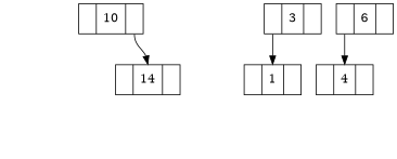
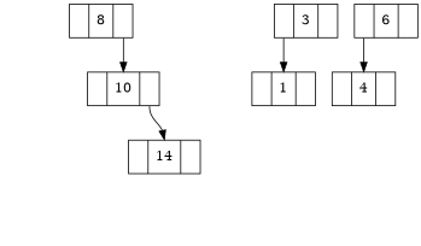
  digraph {
    node [shape=record]
    edge [headport=f1 tailport=f2 style=invis]
+   n1 [label="<f0>|<f1>8|<f2>"]
    n2 [label="<f0>|<f1>10|<f2>"]
    n3 [label="<f0>|<f1>3|<f2>"]
    n4 [label="<f0>|<f1>1|<f2>"]
    n5 [label="<f0>|<f1>|<f2>" style=invis]
    n6 [label="<f0>|<f1>14|<f2>"]
    n7 [label="<f0>|<f1>|<f2>" style=invis]
    n8 [label="<f0>|<f1>|<f2>" style=invis]
    n9 [label="<f0>|<f1>6|<f2>"]
    n10 [label="<f0>|<f1>4|<f2>"]
    n11 [label="<f0>|<f1>|<f2>" style=invis]
    n12 [label="<f0>|<f1>|<f2>" style=invis]
    n13 [label="<f0>|<f1>|<f2>" style=invis]
+   n1 -> n2 [style=""]
    n2 -> n5 [tailport=f0]
    n2 -> n6 [style=""]
    n3 -> n4 [tailport=f0 style=""]
    n4 -> n7 [tailport=f0]
    n4 -> n8
    n5 -> n11 [tailport=f0]
    n5 -> n12
    n6 -> n13
    n9 -> n10 [tailport=f0 style=""]
  }
